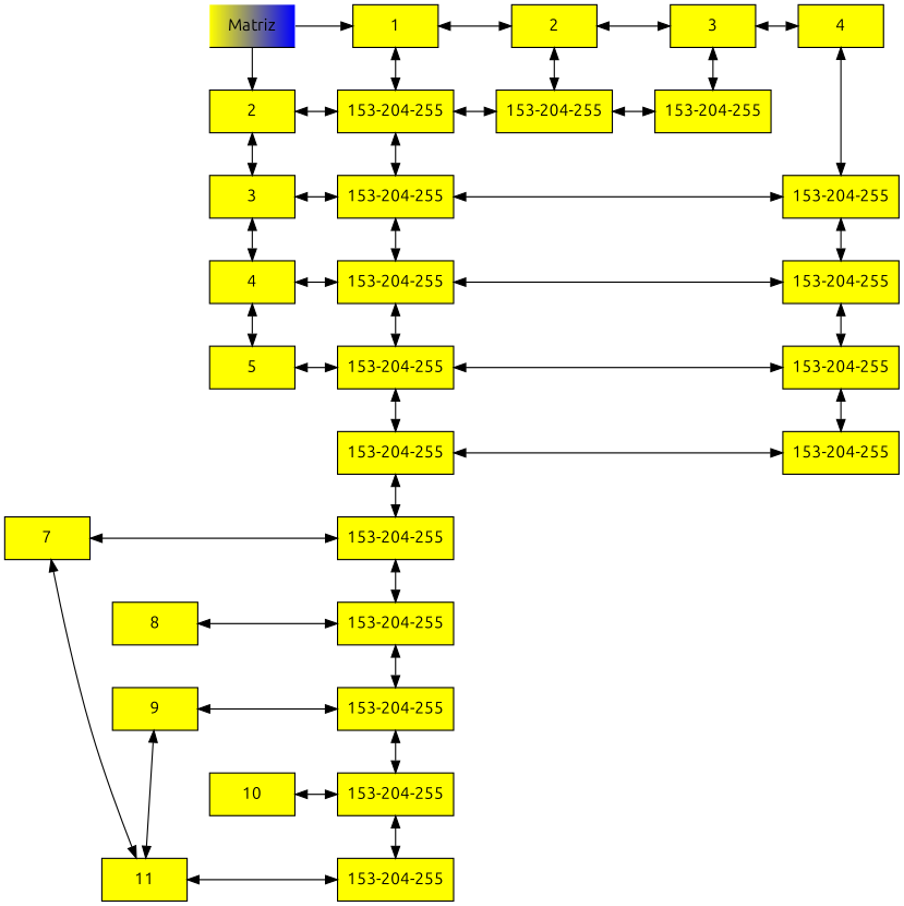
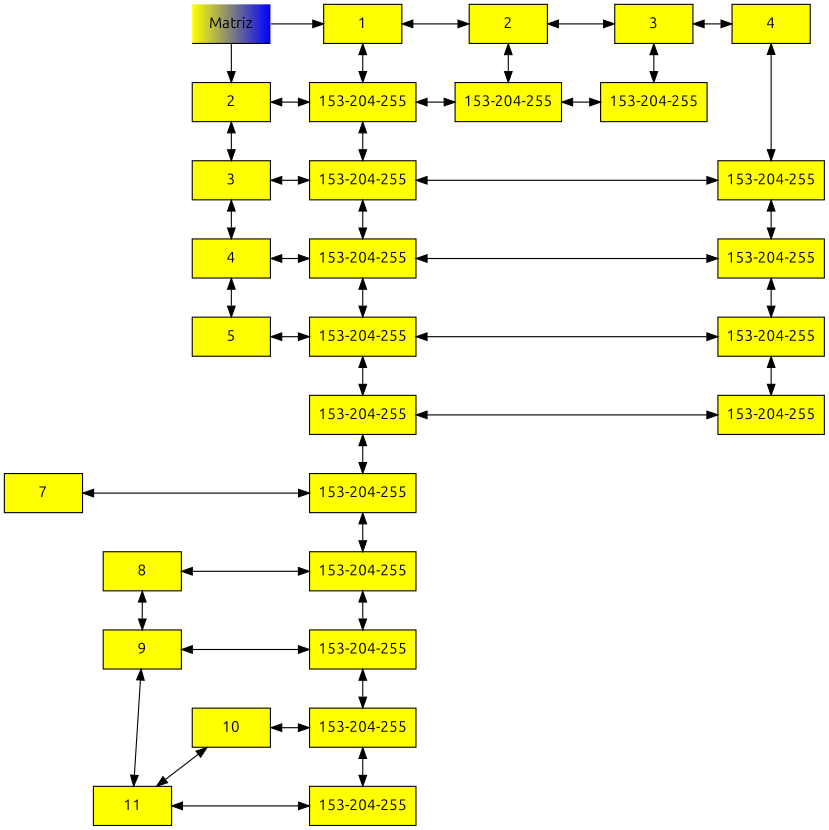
  digraph {
    fontname=Ubuntu
    nodesep=0.5
    ranksep=0.5
    node [fillcolor=yellow fontname=Ubuntu group=1 shape=rectangle style=filled]
    edge [fontname=Ubuntu dir=both]
    n1 [fillcolor="yellow:blue" group=Mt0 label=Matriz shape=underline width=1.0]
    n2 [label=1 width=1.0]
    n3 [group=2 label=2 width=1.0]
    n4 [group=3 label=3 width=1.0]
    n5 [group=4 label=4 width=1.0]
    n6 [group=Mt0 label=2 width=1.0]
    n7 [label="153-204-255" width=1.0]
    n8 [group=2 label="153-204-255" width=1.0]
    n9 [group=3 label="153-204-255" width=1.0]
    n10 [group=Mt0 label=3 width=1.0]
    n11 [label="153-204-255" width=1.0]
    n12 [group=4 label="153-204-255" width=1.0]
    n13 [group=Mt0 label=4 width=1.0]
    n14 [label="153-204-255" width=1.0]
    n15 [group=4 label="153-204-255" width=1.0]
    n16 [group=Mt0 label=5 width=1.0]
    n17 [label="153-204-255" width=1.0]
    n18 [group=4 label="153-204-255" width=1.0]
    n19 [label="153-204-255" width=1.0]
    n20 [group=4 label="153-204-255" width=1.0]
    n21 [group=Mt0 label=7 width=1.0]
    n22 [label="153-204-255" width=1.0]
    n23 [group=Mt0 label=8 width=1.0]
    n24 [label="153-204-255" width=1.0]
    n25 [group=Mt0 label=9 width=1.0]
    n26 [label="153-204-255" width=1.0]
    n27 [group=Mt0 label=10 width=1.0]
    n28 [label="153-204-255" width=1.0]
    n29 [group=Mt0 label=11 width=1.0]
    n30 [label="153-204-255" width=1.0]
    subgraph sub_1 {
      rank=same
      n1
      n2
      n3
      n4
      n5
    }
    subgraph sub_2 {
      rank=same
      n6
      n7
      n8
      n9
    }
    subgraph sub_3 {
      rank=same
      n10
      n11
      n12
    }
    subgraph sub_4 {
      rank=same
      n13
      n14
      n15
    }
    subgraph sub_5 {
      rank=same
      n16
      n17
      n18
    }
    subgraph sub_6 {
      rank=same
      n19
      n20
    }
    subgraph sub_7 {
      rank=same
      n21
      n22
    }
    subgraph sub_8 {
      rank=same
      n23
      n24
    }
    subgraph sub_9 {
      rank=same
      n25
      n26
    }
    subgraph sub_10 {
      rank=same
      n27
      n28
    }
    subgraph sub_11 {
      rank=same
      n29
      n30
    }
    n1 -> n2 [dir=""]
    n1 -> n6 [dir=""]
    n2 -> n3
    n2 -> n7
    n3 -> n4
    n3 -> n8
    n4 -> n5
    n4 -> n9
    n5 -> n12
    n6 -> n7 [constraint=false]
    n6 -> n10
    n7 -> n8 [constraint=false]
    n7 -> n11
    n8 -> n9 [constraint=false]
    n10 -> n11 [constraint=false]
    n10 -> n13
    n11 -> n12 [constraint=false]
    n11 -> n14
    n12 -> n15
    n13 -> n14 [constraint=false]
    n13 -> n16
    n14 -> n15 [constraint=false]
    n14 -> n17
    n15 -> n18
    n16 -> n17 [constraint=false]
    n17 -> n18 [constraint=false]
    n17 -> n19
    n18 -> n20
    n19 -> n20 [constraint=false]
    n19 -> n22
    n21 -> n22 [constraint=false]
    n22 -> n24
    n23 -> n24 [constraint=false]
+   n23 -> n25
    n24 -> n26
    n25 -> n26 [constraint=false]
    n25 -> n29
    n26 -> n28
    n27 -> n28 [constraint=false]
-   n21 -> n29
+   n27 -> n29
    n28 -> n30
    n29 -> n30 [constraint=false]
  }
